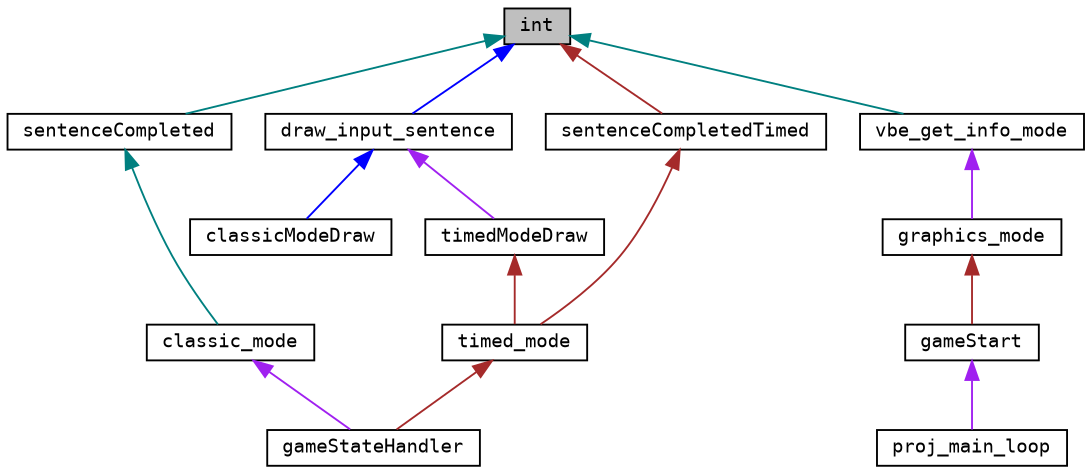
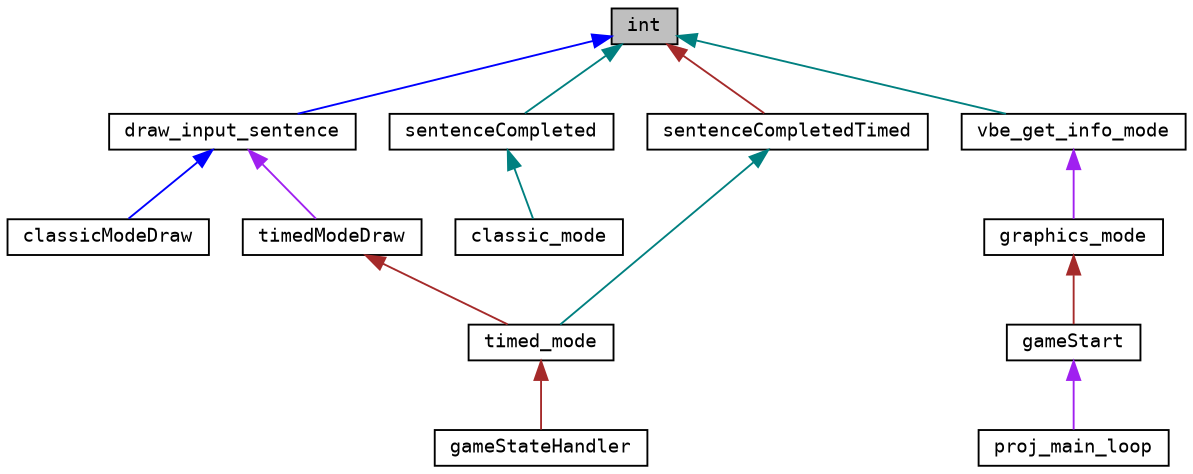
  digraph {
    fontname="DejaVu Sans Mono"
    rankdir=TB
    node [color=black fillcolor=white fontname="DejaVu Sans Mono" fontsize=10 shape=record style=filled]
    edge [color=brown dir=back fontname="DejaVu Sans Mono" fontsize=10 labelfontname=Helvetica labelfontsize=10 style=solid]
    n1 [fillcolor=grey75 fontcolor=black height=0.2 label=int width=0.4]
    n2 [height=0.2 label=draw_input_sentence width=0.4]
    n3 [height=0.2 label=sentenceCompleted width=0.4]
    n4 [height=0.2 label=sentenceCompletedTimed width=0.4]
    n5 [height=0.2 label=vbe_get_info_mode width=0.4]
    n6 [height=0.2 label=classicModeDraw width=0.4]
    n7 [height=0.2 label=timedModeDraw width=0.4]
    n8 [height=0.2 label=classic_mode width=0.4]
    n9 [height=0.2 label=timed_mode width=0.4]
    n10 [height=0.2 label=graphics_mode width=0.4]
    n11 [height=0.2 label=gameStateHandler width=0.4]
    n12 [height=0.2 label=gameStart width=0.4]
    n13 [height=0.2 label=proj_main_loop width=0.4]
    n1 -> n2 [color=blue]
    n1 -> n3 [color=teal]
    n1 -> n4
    n1 -> n5 [color=teal]
    n2 -> n6 [color=blue]
    n2 -> n7 [color=purple]
    n3 -> n8 [color=teal]
-   n4 -> n9
+   n4 -> n9 [color=teal]
    n5 -> n10 [color=purple]
    n7 -> n9
-   n8 -> n11 [color=purple]
    n9 -> n11
    n10 -> n12
    n12 -> n13 [color=purple]
  }
